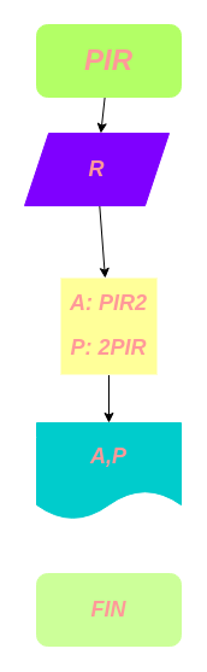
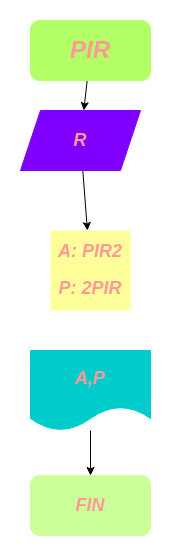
  <mxCell id="0" />
  <mxCell id="1" parent="0" />
  <mxCell id="2" value="" style="edgeStyle=none;html=1;fontColor=#FF9999;" edge="1" parent="1" source="3" target="5"><mxGeometry relative="1" as="geometry" /></mxCell>
  <mxCell id="3" value="&lt;h1&gt;&lt;i&gt;&lt;font color=&quot;#ff9999&quot;&gt;PIR&lt;/font&gt;&lt;/i&gt;&lt;/h1&gt;" style="rounded=1;whiteSpace=wrap;html=1;fillColor=#B3FF66;fontColor=#ffffff;strokeColor=#B3FF66;" vertex="1" parent="1"><mxGeometry x="30" y="20" width="120" height="60" as="geometry" /></mxCell>
  <mxCell id="4" value="" style="edgeStyle=none;html=1;fontColor=#FF9999;" edge="1" parent="1" source="5" target="7"><mxGeometry relative="1" as="geometry" /></mxCell>
  <mxCell id="5" value="&lt;h2&gt;&lt;i&gt;R&lt;/i&gt;&lt;/h2&gt;" style="shape=parallelogram;perimeter=parallelogramPerimeter;whiteSpace=wrap;html=1;fixedSize=1;strokeColor=#7F00FF;fontColor=#FF9999;fillColor=#7F00FF;" vertex="1" parent="1"><mxGeometry x="20" y="110" width="120" height="60" as="geometry" /></mxCell>
- <mxCell id="6" value="" style="edgeStyle=none;html=1;fontColor=#FF9999;" edge="1" parent="1" source="7" target="9"><mxGeometry relative="1" as="geometry" /></mxCell>
  <mxCell id="7" value="&lt;h2&gt;&lt;i&gt;A: PIR2&lt;/i&gt;&lt;/h2&gt;&lt;h2&gt;&lt;i&gt;P: 2PIR&lt;/i&gt;&lt;/h2&gt;" style="whiteSpace=wrap;html=1;aspect=fixed;strokeColor=#FFFFCC;fontColor=#FF9999;fillColor=#FFFF99;" vertex="1" parent="1"><mxGeometry x="50" y="230" width="80" height="80" as="geometry" /></mxCell>
+ <mxCell id="8" value="" style="edgeStyle=none;html=1;fontColor=#FF9999;" edge="1" parent="1" source="9" target="10"><mxGeometry relative="1" as="geometry" /></mxCell>
  <mxCell id="9" value="&lt;h2&gt;&lt;i&gt;A,P&lt;/i&gt;&lt;/h2&gt;" style="shape=document;whiteSpace=wrap;html=1;boundedLbl=1;strokeColor=#00CCCC;fontColor=#FF9999;fillColor=#00CCCC;" vertex="1" parent="1"><mxGeometry x="30" y="350" width="120" height="80" as="geometry" /></mxCell>
  <mxCell id="10" value="&lt;h2&gt;&lt;i&gt;FIN&lt;/i&gt;&lt;/h2&gt;" style="rounded=1;whiteSpace=wrap;html=1;strokeColor=#CCFF99;fontColor=#FF9999;fillColor=#CCFF99;" vertex="1" parent="1"><mxGeometry x="30" y="475" width="120" height="60" as="geometry" /></mxCell>
